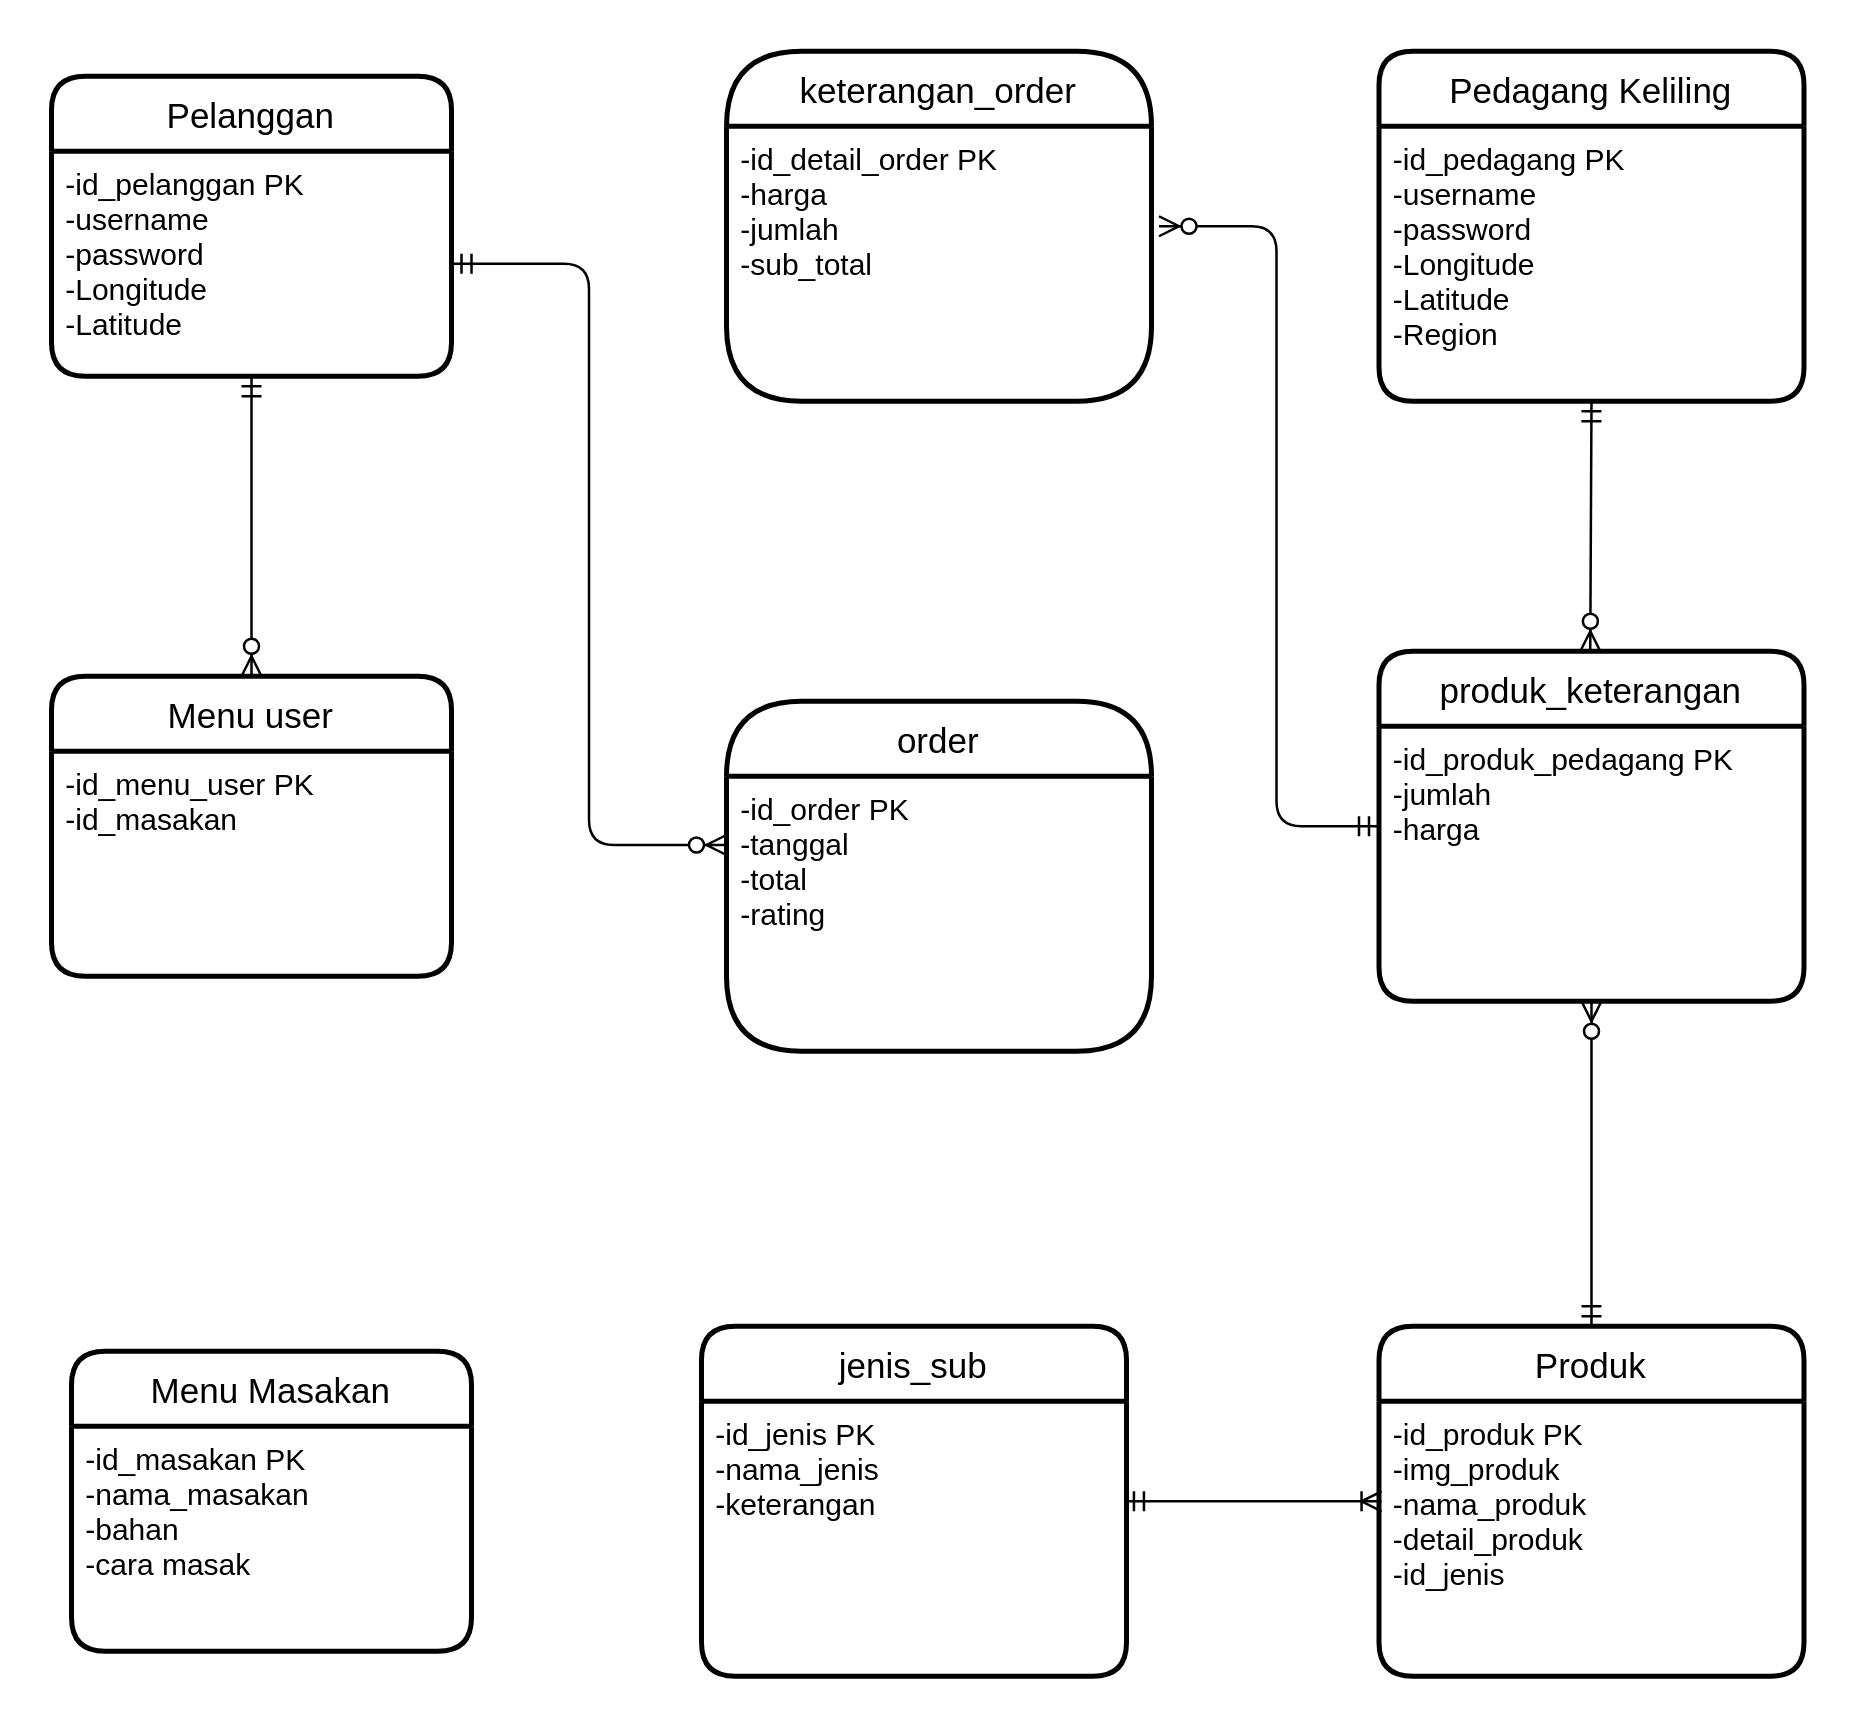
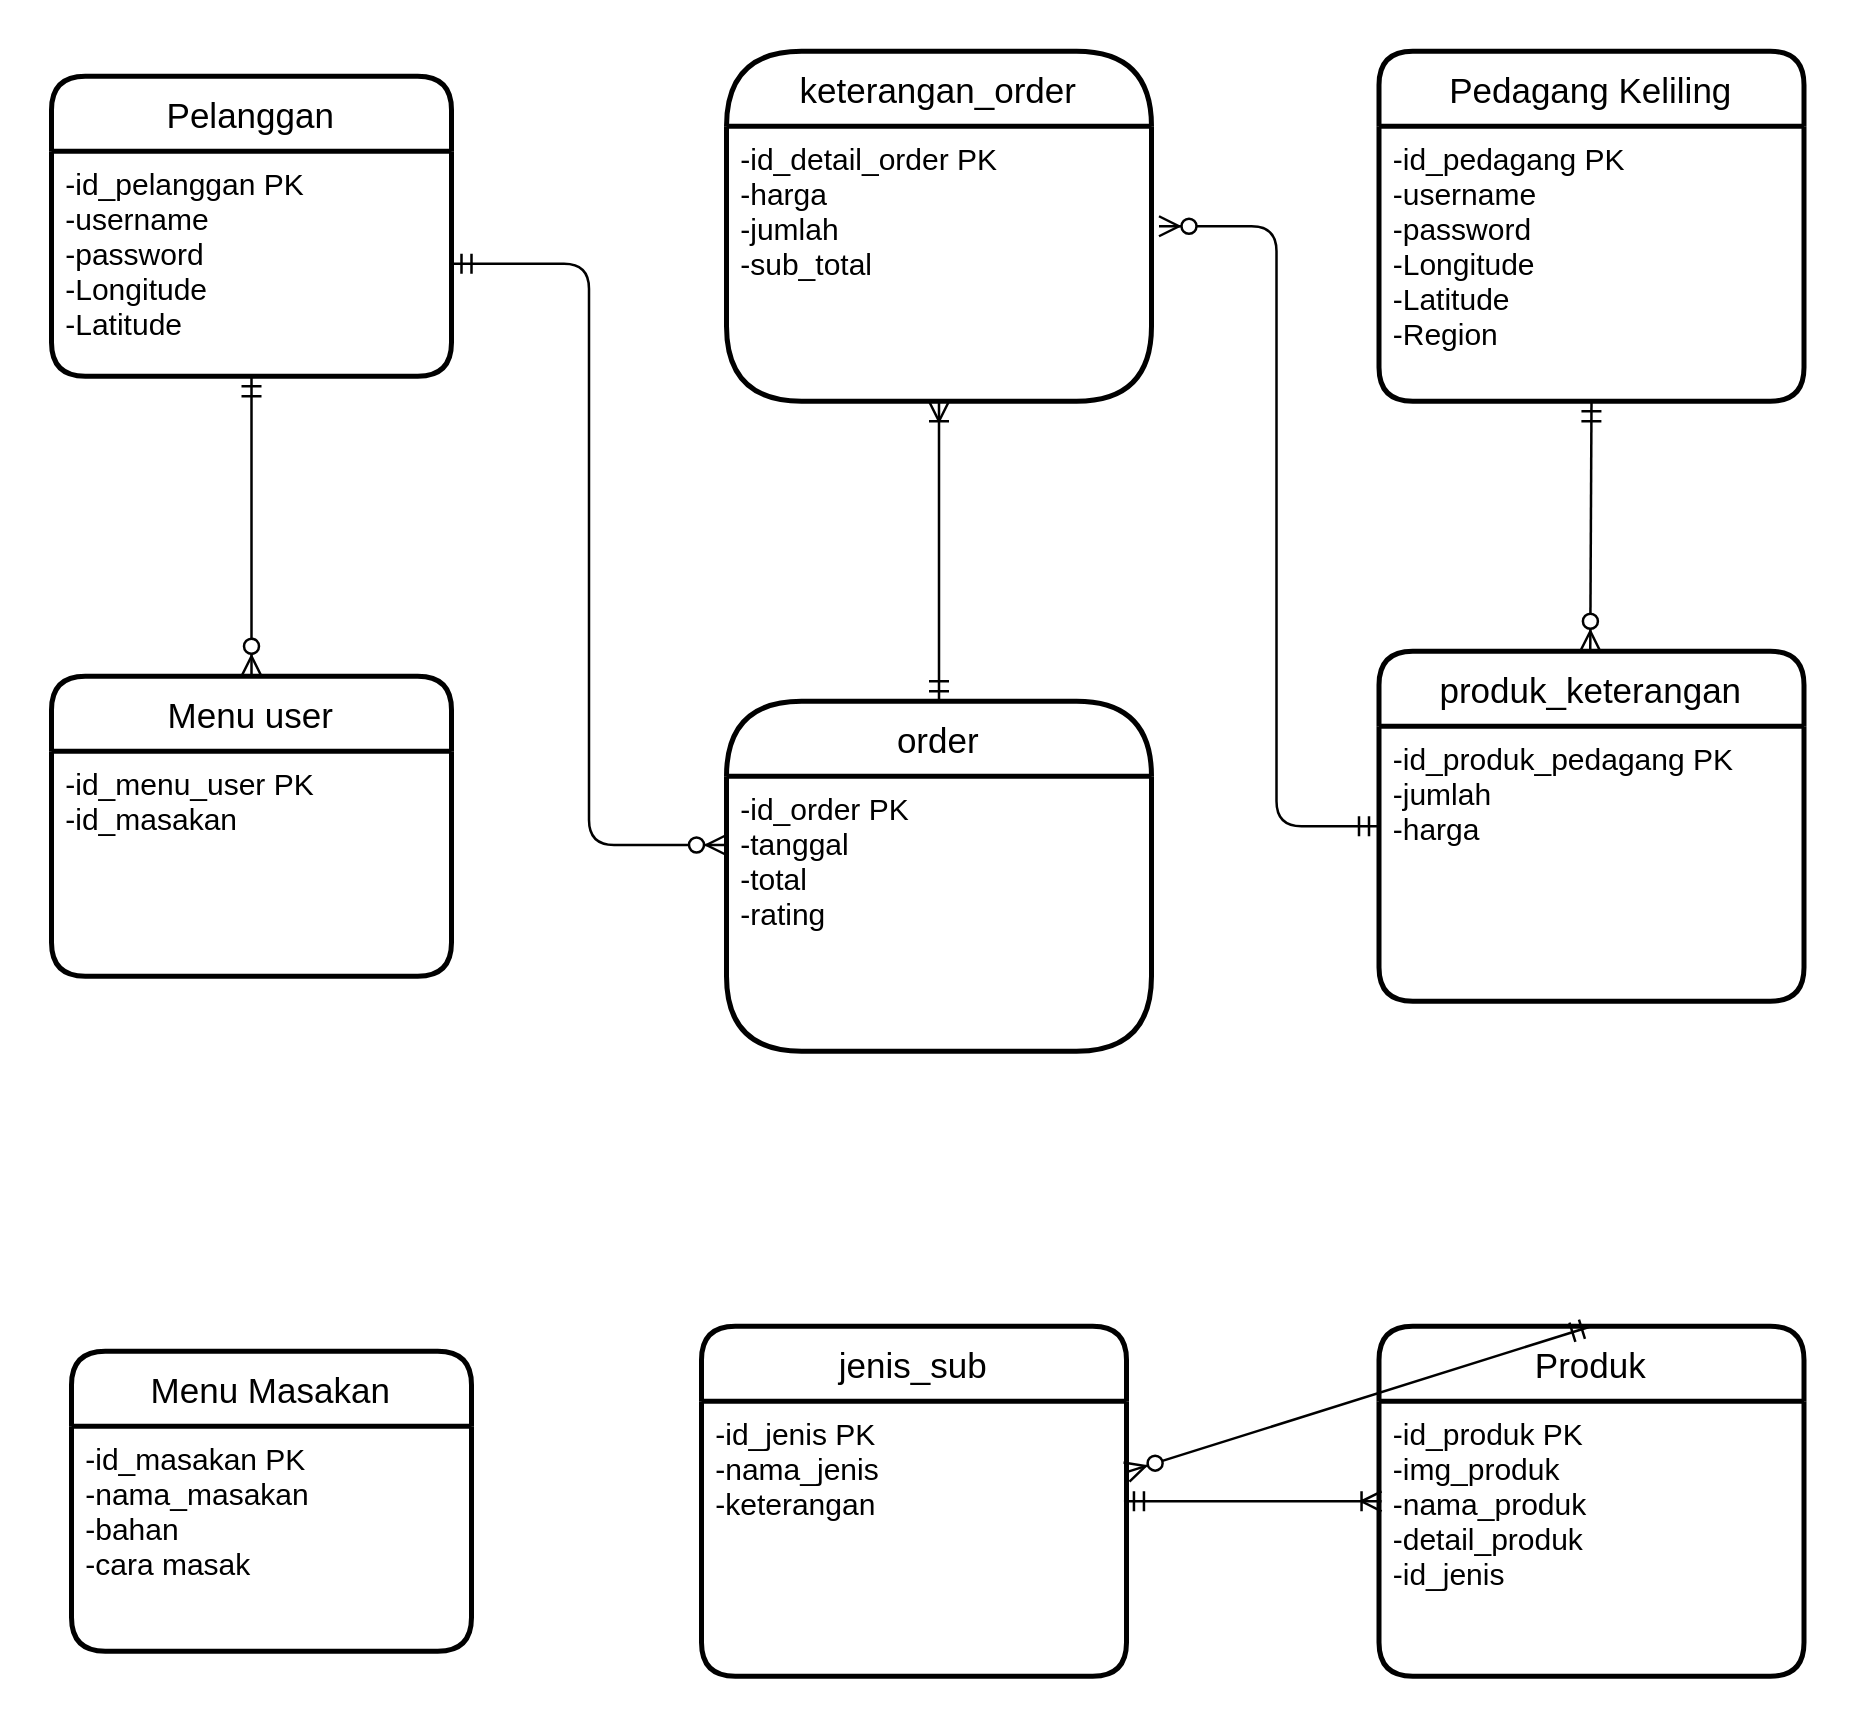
  <mxCell id="0" />
  <mxCell id="1" parent="0" />
  <mxCell id="2" value="Pelanggan" style="swimlane;childLayout=stackLayout;horizontal=1;startSize=30;horizontalStack=0;rounded=1;fontSize=14;fontStyle=0;strokeWidth=2;resizeParent=0;resizeLast=1;shadow=0;dashed=0;align=center;" parent="1" vertex="1"><mxGeometry x="20" y="30" width="160" height="120" as="geometry" /></mxCell>
  <mxCell id="3" value="-id_pelanggan PK&#10;-username&#10;-password&#10;-Longitude&#10;-Latitude" style="align=left;strokeColor=none;fillColor=none;spacingLeft=4;fontSize=12;verticalAlign=top;resizable=0;rotatable=0;part=1;" parent="2" vertex="1"><mxGeometry y="30" width="160" height="90" as="geometry" /></mxCell>
  <mxCell id="4" value="Pedagang Keliling" style="swimlane;childLayout=stackLayout;horizontal=1;startSize=30;horizontalStack=0;rounded=1;fontSize=14;fontStyle=0;strokeWidth=2;resizeParent=0;resizeLast=1;shadow=0;dashed=0;align=center;" parent="1" vertex="1"><mxGeometry x="551" y="20" width="170" height="140" as="geometry" /></mxCell>
  <mxCell id="5" value="-id_pedagang PK&#10;-username&#10;-password&#10;-Longitude&#10;-Latitude&#10;-Region" style="align=left;strokeColor=none;fillColor=none;spacingLeft=4;fontSize=12;verticalAlign=top;resizable=0;rotatable=0;part=1;" parent="4" vertex="1"><mxGeometry y="30" width="170" height="110" as="geometry" /></mxCell>
  <mxCell id="6" value="produk_keterangan" style="swimlane;childLayout=stackLayout;horizontal=1;startSize=30;horizontalStack=0;rounded=1;fontSize=14;fontStyle=0;strokeWidth=2;resizeParent=0;resizeLast=1;shadow=0;dashed=0;align=center;" parent="1" vertex="1"><mxGeometry x="551" y="260" width="170" height="140" as="geometry"><mxRectangle x="560" y="310" width="80" height="30" as="alternateBounds" /></mxGeometry></mxCell>
  <mxCell id="7" value="-id_produk_pedagang PK&#10;-jumlah&#10;-harga&#10;" style="align=left;strokeColor=none;fillColor=none;spacingLeft=4;fontSize=12;verticalAlign=top;resizable=0;rotatable=0;part=1;" parent="6" vertex="1"><mxGeometry y="30" width="170" height="110" as="geometry" /></mxCell>
  <mxCell id="8" value="" style="fontSize=12;html=1;endArrow=ERzeroToMany;startArrow=ERmandOne;entryX=0.5;entryY=1;entryDx=0;entryDy=0;exitX=0.5;exitY=1;exitDx=0;exitDy=0;endFill=1;" parent="6" source="5" edge="1"><mxGeometry width="100" height="100" relative="1" as="geometry"><mxPoint x="84.5" y="140" as="sourcePoint" /><mxPoint x="84.5" as="targetPoint" /></mxGeometry></mxCell>
  <mxCell id="9" value="order" style="swimlane;childLayout=stackLayout;horizontal=1;startSize=30;horizontalStack=0;rounded=1;fontSize=14;fontStyle=0;strokeWidth=2;resizeParent=0;resizeLast=1;shadow=0;dashed=0;align=center;arcSize=49;" parent="1" vertex="1"><mxGeometry x="290" y="280" width="170" height="140" as="geometry" /></mxCell>
  <mxCell id="10" style="edgeStyle=none;rounded=0;orthogonalLoop=1;jettySize=auto;html=1;exitX=0.75;exitY=0;exitDx=0;exitDy=0;" parent="9" source="11" target="11" edge="1"><mxGeometry relative="1" as="geometry" /></mxCell>
  <mxCell id="11" value="-id_order PK&#10;-tanggal&#10;-total&#10;-rating&#10;&#10;" style="align=left;strokeColor=none;fillColor=none;spacingLeft=4;fontSize=12;verticalAlign=top;resizable=0;rotatable=0;part=1;" parent="9" vertex="1"><mxGeometry y="30" width="170" height="110" as="geometry" /></mxCell>
  <mxCell id="12" value="keterangan_order" style="swimlane;childLayout=stackLayout;horizontal=1;startSize=30;horizontalStack=0;rounded=1;fontSize=14;fontStyle=0;strokeWidth=2;resizeParent=0;resizeLast=1;shadow=0;dashed=0;align=center;arcSize=50;" parent="1" vertex="1"><mxGeometry x="290" y="20" width="170" height="140" as="geometry"><mxRectangle x="79" y="320" width="100" height="30" as="alternateBounds" /></mxGeometry></mxCell>
  <mxCell id="13" value="-id_detail_order PK&#10;-harga&#10;-jumlah&#10;-sub_total&#10;&#10;" style="align=left;strokeColor=none;fillColor=none;spacingLeft=4;fontSize=12;verticalAlign=top;resizable=0;rotatable=0;part=1;" parent="12" vertex="1"><mxGeometry y="30" width="170" height="110" as="geometry" /></mxCell>
  <mxCell id="14" style="edgeStyle=none;rounded=0;orthogonalLoop=1;jettySize=auto;html=1;exitX=0.75;exitY=0;exitDx=0;exitDy=0;" parent="12" source="13" target="13" edge="1"><mxGeometry relative="1" as="geometry" /></mxCell>
  <mxCell id="15" value="Menu user" style="swimlane;childLayout=stackLayout;horizontal=1;startSize=30;horizontalStack=0;rounded=1;fontSize=14;fontStyle=0;strokeWidth=2;resizeParent=0;resizeLast=1;shadow=0;dashed=0;align=center;" parent="1" vertex="1"><mxGeometry x="20" y="270" width="160" height="120" as="geometry" /></mxCell>
  <mxCell id="16" value="-id_menu_user PK&#10;-id_masakan" style="align=left;strokeColor=none;fillColor=none;spacingLeft=4;fontSize=12;verticalAlign=top;resizable=0;rotatable=0;part=1;" parent="15" vertex="1"><mxGeometry y="30" width="160" height="90" as="geometry" /></mxCell>
  <mxCell id="17" value="Menu Masakan" style="swimlane;childLayout=stackLayout;horizontal=1;startSize=30;horizontalStack=0;rounded=1;fontSize=14;fontStyle=0;strokeWidth=2;resizeParent=0;resizeLast=1;shadow=0;dashed=0;align=center;" parent="1" vertex="1"><mxGeometry x="28" y="540" width="160" height="120" as="geometry" /></mxCell>
  <mxCell id="18" value="-id_masakan PK&#10;-nama_masakan&#10;-bahan&#10;-cara masak" style="align=left;strokeColor=none;fillColor=none;spacingLeft=4;fontSize=12;verticalAlign=top;resizable=0;rotatable=0;part=1;" parent="17" vertex="1"><mxGeometry y="30" width="160" height="90" as="geometry" /></mxCell>
  <mxCell id="19" style="edgeStyle=none;rounded=0;orthogonalLoop=1;jettySize=auto;html=1;exitX=0.75;exitY=0;exitDx=0;exitDy=0;" parent="1" source="15" target="15" edge="1"><mxGeometry relative="1" as="geometry" /></mxCell>
  <mxCell id="20" value="Produk" style="swimlane;childLayout=stackLayout;horizontal=1;startSize=30;horizontalStack=0;rounded=1;fontSize=14;fontStyle=0;strokeWidth=2;resizeParent=0;resizeLast=1;shadow=0;dashed=0;align=center;" parent="1" vertex="1"><mxGeometry x="551" y="530" width="170" height="140" as="geometry"><mxRectangle x="560" y="310" width="80" height="30" as="alternateBounds" /></mxGeometry></mxCell>
  <mxCell id="21" value="-id_produk PK&#10;-img_produk&#10;-nama_produk&#10;-detail_produk&#10;-id_jenis&#10;" style="align=left;strokeColor=none;fillColor=none;spacingLeft=4;fontSize=12;verticalAlign=top;resizable=0;rotatable=0;part=1;" parent="20" vertex="1"><mxGeometry y="30" width="170" height="110" as="geometry" /></mxCell>
- <mxCell id="22" value="" style="fontSize=12;html=1;endArrow=ERzeroToMany;startArrow=ERmandOne;entryX=0.5;entryY=1;entryDx=0;entryDy=0;exitX=0.5;exitY=0;exitDx=0;exitDy=0;endFill=1;" parent="1" source="20" target="7" edge="1"><mxGeometry width="100" height="100" relative="1" as="geometry"><mxPoint x="625" y="537" as="sourcePoint" /><mxPoint x="686" y="405" as="targetPoint" /></mxGeometry></mxCell>
+ <mxCell id="22" value="" style="fontSize=12;html=1;endArrow=ERzeroToMany;startArrow=ERmandOne;exitX=0.5;exitY=0;exitDx=0;exitDy=0;endFill=1;" parent="1" source="20" target="28" edge="1"><mxGeometry width="100" height="100" relative="1" as="geometry"><mxPoint x="625" y="537" as="sourcePoint" /><mxPoint x="686" y="405" as="targetPoint" /></mxGeometry></mxCell>
  <mxCell id="23" value="" style="fontSize=12;html=1;endArrow=ERzeroToMany;startArrow=ERmandOne;exitX=1;exitY=0.5;exitDx=0;exitDy=0;entryX=0;entryY=0.25;entryDx=0;entryDy=0;edgeStyle=orthogonalEdgeStyle;endFill=1;" parent="1" source="3" target="11" edge="1"><mxGeometry width="100" height="100" relative="1" as="geometry"><mxPoint x="170" y="240" as="sourcePoint" /><mxPoint x="170" y="140" as="targetPoint" /></mxGeometry></mxCell>
+ <mxCell id="24" value="" style="fontSize=12;html=1;endArrow=ERoneToMany;startArrow=ERmandOne;exitX=0.5;exitY=0;exitDx=0;exitDy=0;" parent="1" source="9" target="13" edge="1"><mxGeometry width="100" height="100" relative="1" as="geometry"><mxPoint x="384.5" y="390" as="sourcePoint" /><mxPoint x="375" y="160" as="targetPoint" /></mxGeometry></mxCell>
  <mxCell id="25" value="" style="fontSize=12;html=1;endArrow=ERzeroToMany;startArrow=ERmandOne;entryX=0.5;entryY=0;entryDx=0;entryDy=0;endFill=1;" parent="1" source="3" target="15" edge="1"><mxGeometry width="100" height="100" relative="1" as="geometry"><mxPoint x="90" y="170" as="sourcePoint" /><mxPoint x="89.5" y="290" as="targetPoint" /></mxGeometry></mxCell>
  <mxCell id="26" value="" style="edgeStyle=orthogonalEdgeStyle;fontSize=12;html=1;endArrow=ERzeroToMany;startArrow=ERmandOne;exitX=0;exitY=0.5;exitDx=0;exitDy=0;endFill=1;" parent="1" source="6" edge="1"><mxGeometry width="100" height="100" relative="1" as="geometry"><mxPoint x="420" y="470" as="sourcePoint" /><mxPoint x="463" y="90" as="targetPoint" /><Array as="points"><mxPoint x="510" y="330" /><mxPoint x="510" y="90" /></Array></mxGeometry></mxCell>
  <mxCell id="27" value="jenis_sub" style="swimlane;childLayout=stackLayout;horizontal=1;startSize=30;horizontalStack=0;rounded=1;fontSize=14;fontStyle=0;strokeWidth=2;resizeParent=0;resizeLast=1;shadow=0;dashed=0;align=center;" parent="1" vertex="1"><mxGeometry x="280" y="530" width="170" height="140" as="geometry"><mxRectangle x="560" y="310" width="80" height="30" as="alternateBounds" /></mxGeometry></mxCell>
  <mxCell id="28" value="-id_jenis PK&#10;-nama_jenis&#10;-keterangan" style="align=left;strokeColor=none;fillColor=none;spacingLeft=4;fontSize=12;verticalAlign=top;resizable=0;rotatable=0;part=1;" parent="27" vertex="1"><mxGeometry y="30" width="170" height="110" as="geometry" /></mxCell>
  <mxCell id="29" value="" style="fontSize=12;html=1;endArrow=ERoneToMany;startArrow=ERmandOne;entryX=0.006;entryY=0.364;entryDx=0;entryDy=0;entryPerimeter=0;exitX=0.994;exitY=0.364;exitDx=0;exitDy=0;exitPerimeter=0;" parent="1" source="28" target="21" edge="1"><mxGeometry width="100" height="100" relative="1" as="geometry"><mxPoint x="450" y="600" as="sourcePoint" /><mxPoint x="550" y="500" as="targetPoint" /></mxGeometry></mxCell>
